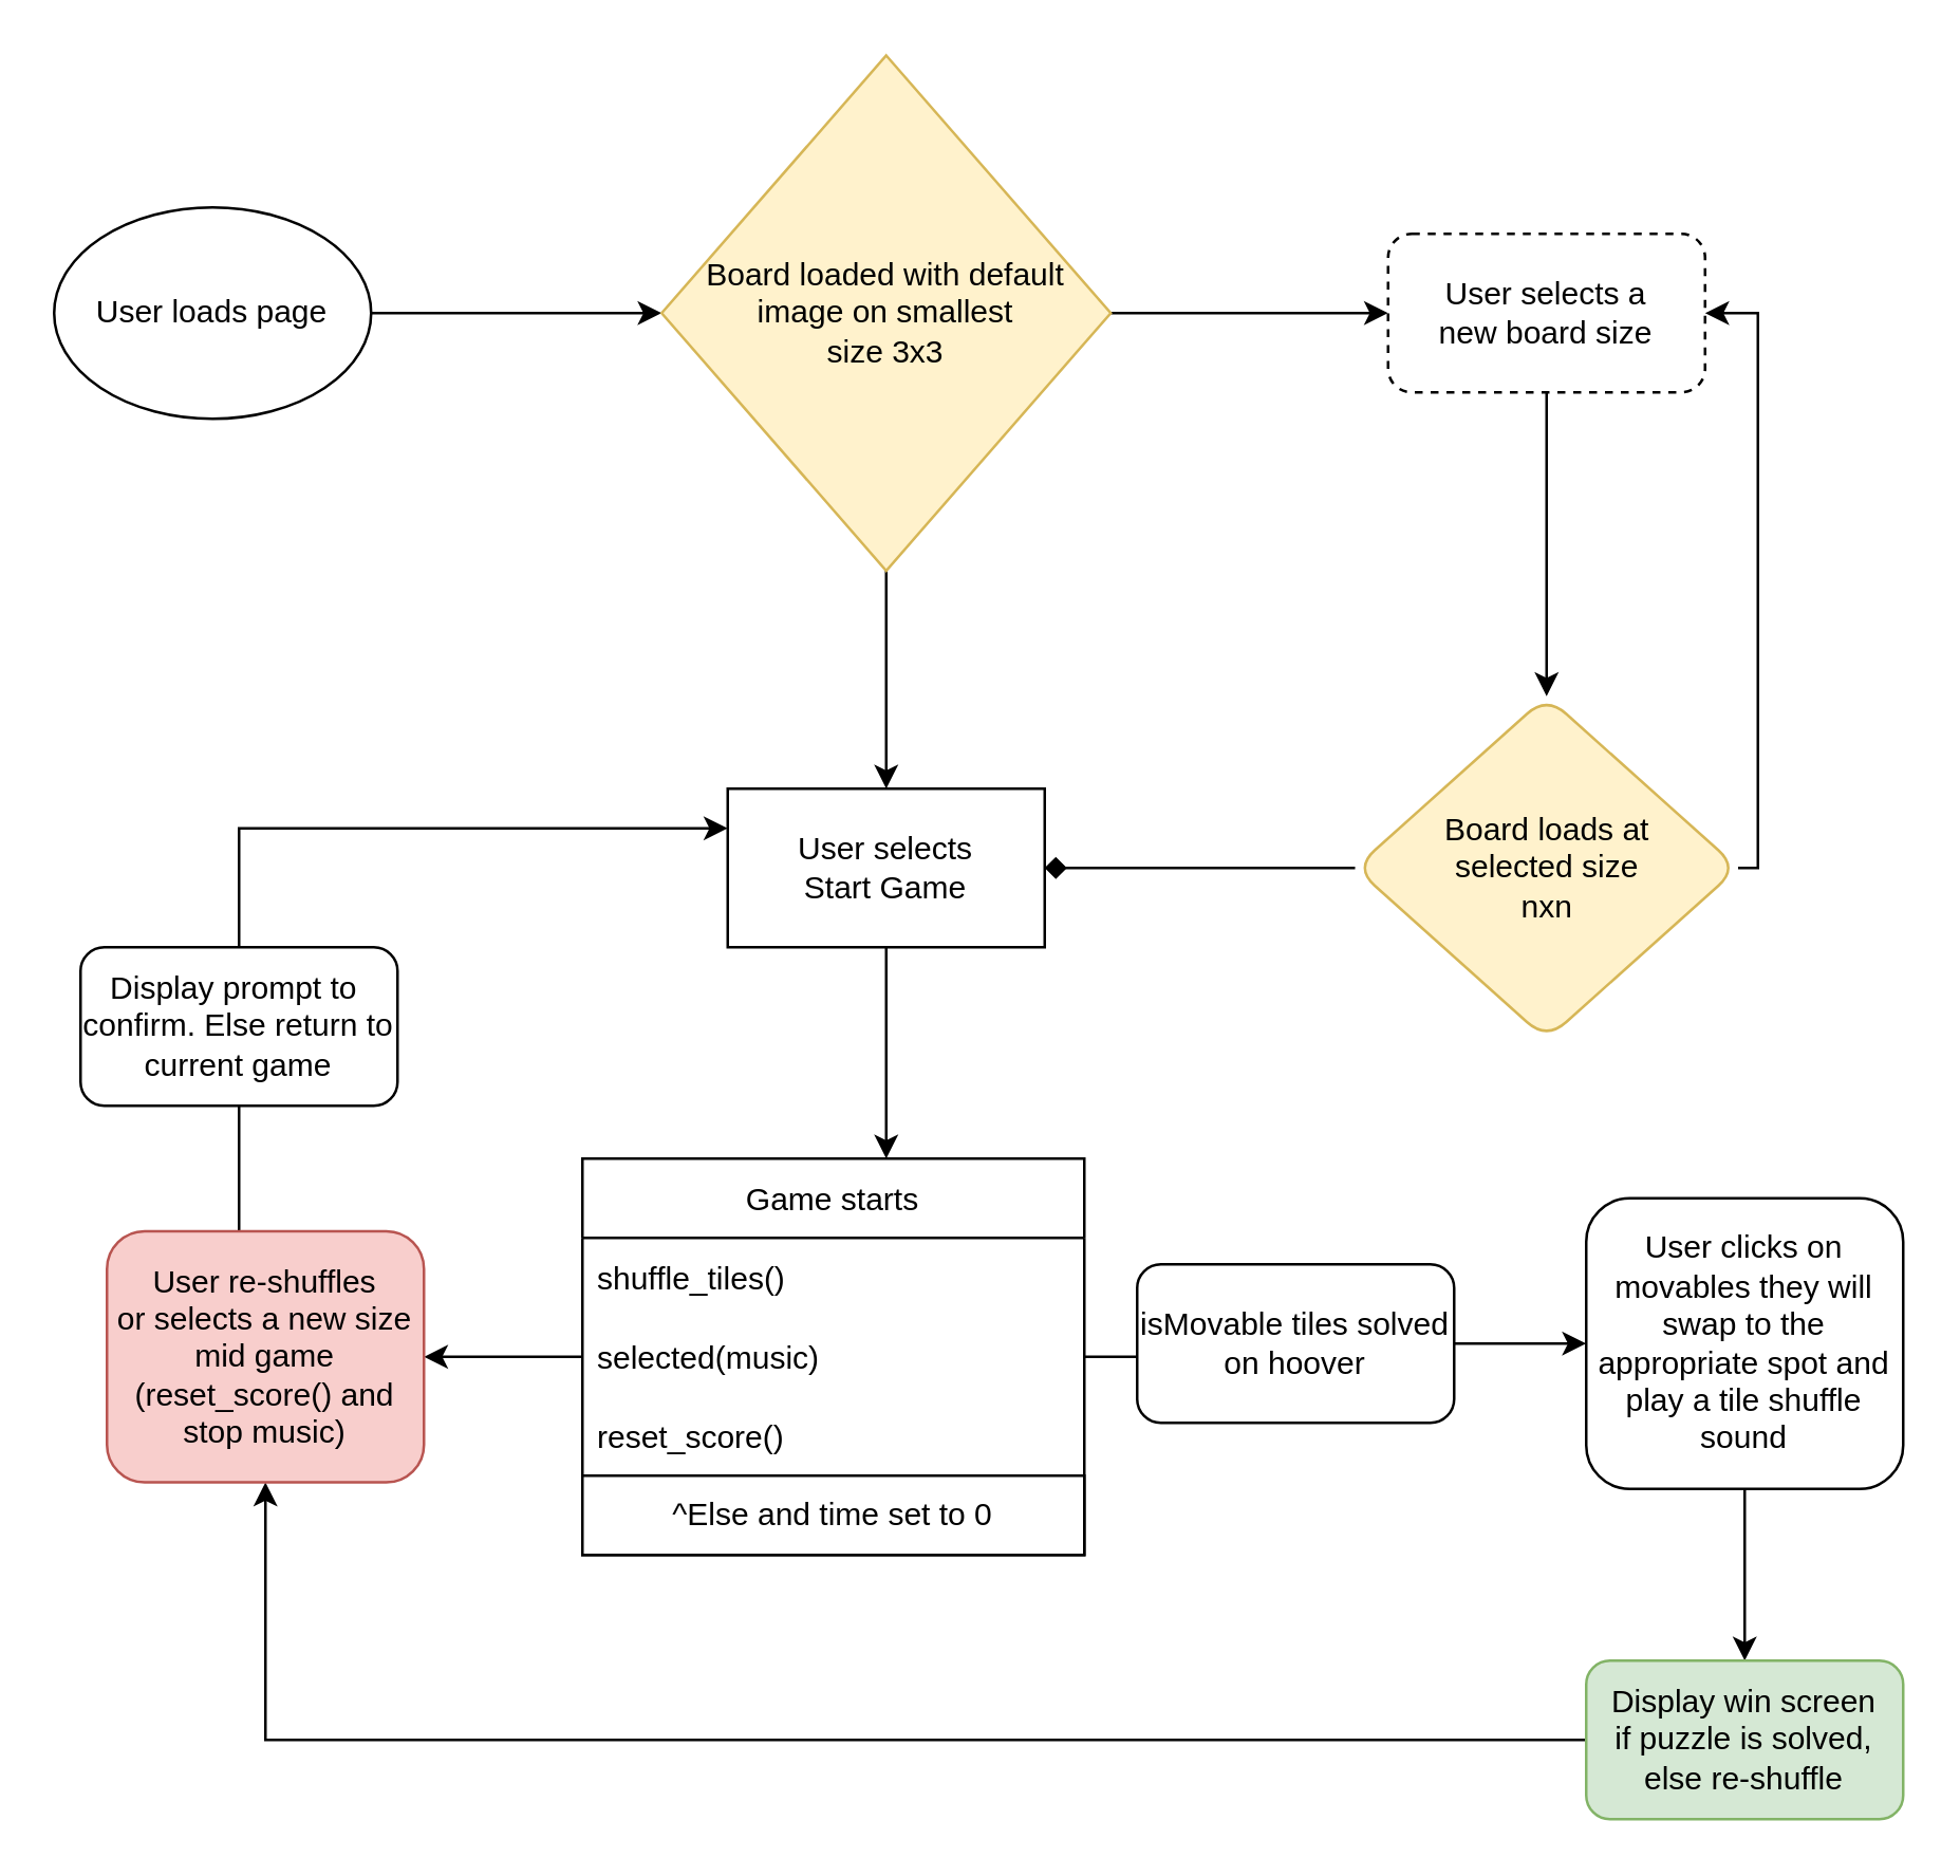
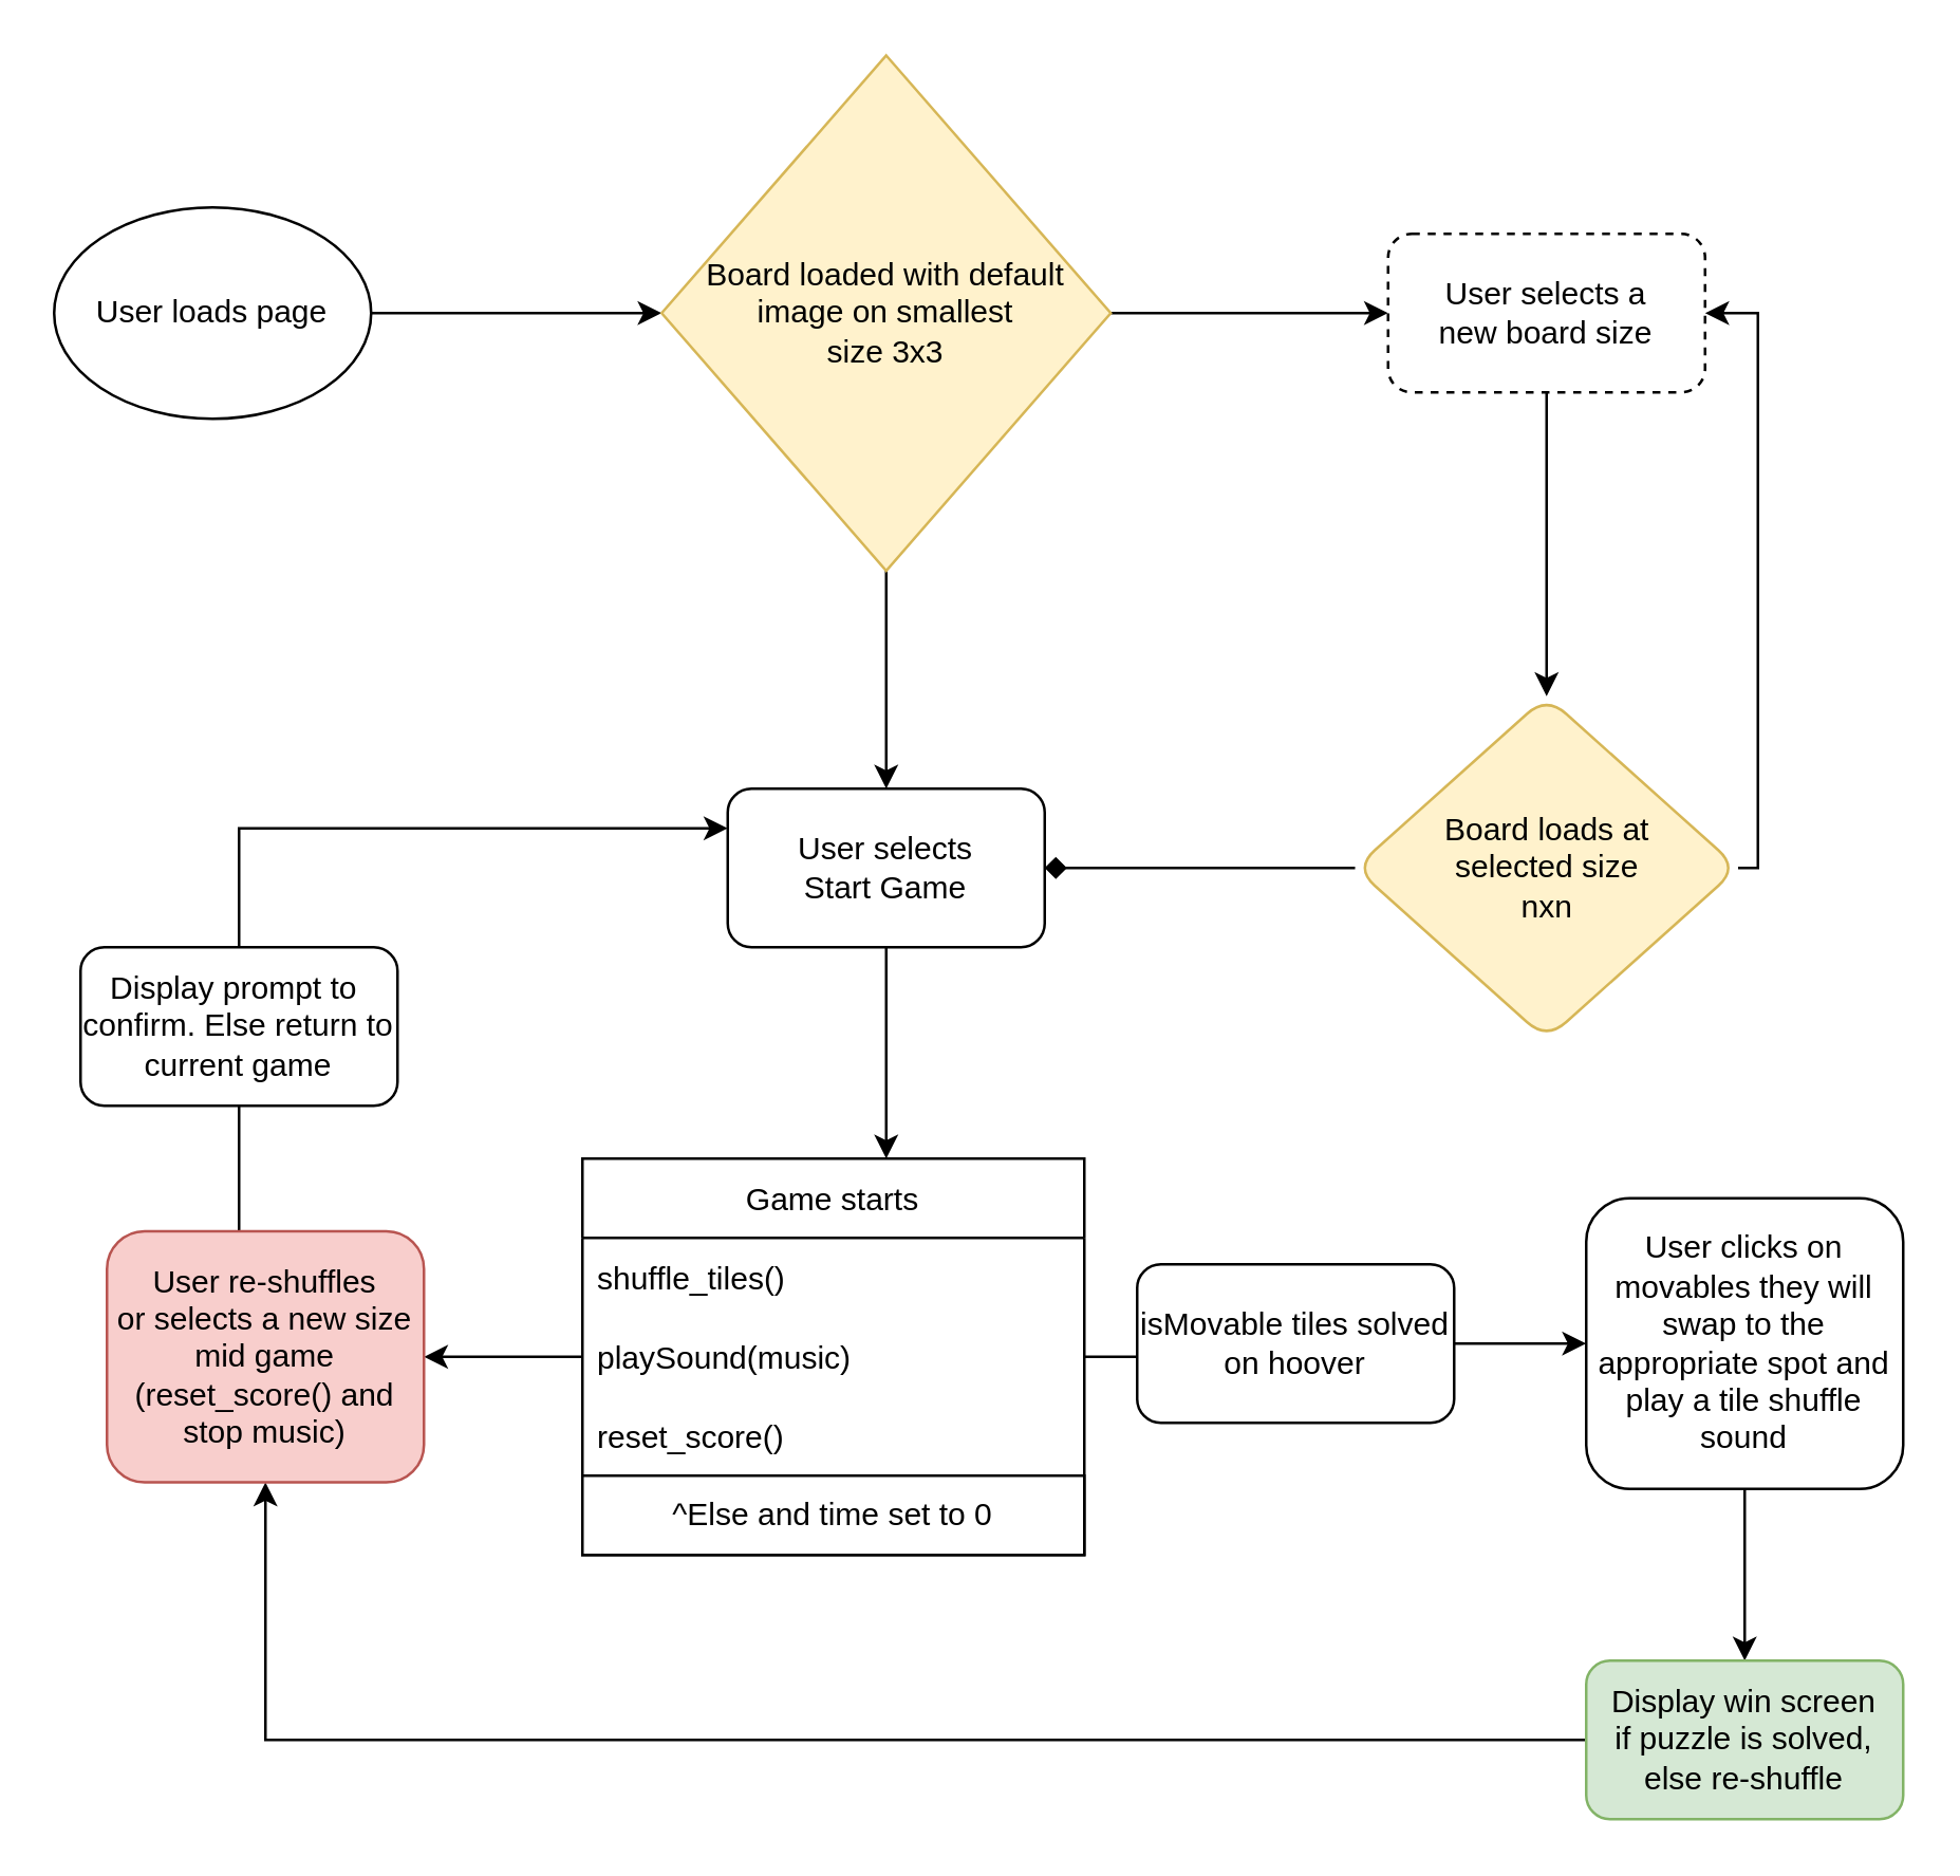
  <mxCell id="0" />
  <mxCell id="1" parent="0" />
  <mxCell id="2" value="" style="edgeStyle=orthogonalEdgeStyle;rounded=0;orthogonalLoop=1;jettySize=auto;html=1;" edge="1" parent="1" source="3" target="6"><mxGeometry relative="1" as="geometry" /></mxCell>
  <mxCell id="3" value="User loads page" style="ellipse;whiteSpace=wrap;html=1;" vertex="1" parent="1"><mxGeometry x="20" y="78" width="120" height="80" as="geometry" /></mxCell>
  <mxCell id="4" value="" style="edgeStyle=orthogonalEdgeStyle;rounded=0;orthogonalLoop=1;jettySize=auto;html=1;" edge="1" parent="1" source="6" target="8"><mxGeometry relative="1" as="geometry" /></mxCell>
  <mxCell id="5" value="" style="edgeStyle=orthogonalEdgeStyle;rounded=0;orthogonalLoop=1;jettySize=auto;html=1;" edge="1" parent="1" source="6" target="10"><mxGeometry relative="1" as="geometry" /></mxCell>
  <mxCell id="6" value="&lt;div&gt;Board loaded with default image on smallest&lt;/div&gt;&lt;div&gt;size 3x3&lt;br&gt;&lt;/div&gt;" style="rhombus;whiteSpace=wrap;html=1;fillColor=#fff2cc;strokeColor=#d6b656;" vertex="1" parent="1"><mxGeometry x="250" y="20.5" width="170" height="195" as="geometry" /></mxCell>
  <mxCell id="7" value="" style="edgeStyle=orthogonalEdgeStyle;rounded=0;orthogonalLoop=1;jettySize=auto;html=1;" edge="1" parent="1" source="8"><mxGeometry relative="1" as="geometry"><mxPoint x="335" y="438" as="targetPoint" /></mxGeometry></mxCell>
- <mxCell id="8" value="&lt;div&gt;User selects &lt;br&gt;&lt;/div&gt;&lt;div&gt;Start Game&lt;br&gt;&lt;/div&gt;" style="whiteSpace=wrap;html=1;rounded=0;" vertex="1" parent="1"><mxGeometry x="275" y="298" width="120" height="60" as="geometry" /></mxCell>
+ <mxCell id="8" value="&lt;div&gt;User selects &lt;br&gt;&lt;/div&gt;&lt;div&gt;Start Game&lt;br&gt;&lt;/div&gt;" style="rounded=1;whiteSpace=wrap;html=1;" vertex="1" parent="1"><mxGeometry x="275" y="298" width="120" height="60" as="geometry" /></mxCell>
  <mxCell id="9" value="" style="edgeStyle=orthogonalEdgeStyle;rounded=0;orthogonalLoop=1;jettySize=auto;html=1;" edge="1" parent="1" source="10" target="13"><mxGeometry relative="1" as="geometry" /></mxCell>
  <mxCell id="10" value="&lt;div&gt;User selects a &lt;br&gt;&lt;/div&gt;&lt;div&gt;new board size&lt;br&gt;&lt;/div&gt;" style="rounded=1;whiteSpace=wrap;html=1;dashed=1;" vertex="1" parent="1"><mxGeometry x="525" y="88" width="120" height="60" as="geometry" /></mxCell>
  <mxCell id="11" style="edgeStyle=orthogonalEdgeStyle;rounded=0;orthogonalLoop=1;jettySize=auto;html=1;entryX=1;entryY=0.5;entryDx=0;entryDy=0;endArrow=diamond;" edge="1" parent="1" source="13" target="8"><mxGeometry relative="1" as="geometry" /></mxCell>
  <mxCell id="12" style="edgeStyle=orthogonalEdgeStyle;rounded=0;orthogonalLoop=1;jettySize=auto;html=1;entryX=1;entryY=0.5;entryDx=0;entryDy=0;exitX=1;exitY=0.5;exitDx=0;exitDy=0;" edge="1" parent="1" source="13" target="10"><mxGeometry relative="1" as="geometry"><mxPoint x="710" y="118" as="targetPoint" /><Array as="points"><mxPoint x="665" y="328" /><mxPoint x="665" y="118" /></Array></mxGeometry></mxCell>
  <mxCell id="13" value="&lt;div&gt;Board loads at &lt;br&gt;&lt;/div&gt;&lt;div&gt;selected size&lt;/div&gt;&lt;div&gt;nxn&lt;br&gt;&lt;/div&gt;" style="rhombus;whiteSpace=wrap;html=1;rounded=1;fillColor=#fff2cc;strokeColor=#d6b656;" vertex="1" parent="1"><mxGeometry x="512.5" y="263" width="145" height="130" as="geometry" /></mxCell>
  <mxCell id="14" style="edgeStyle=orthogonalEdgeStyle;rounded=0;orthogonalLoop=1;jettySize=auto;html=1;exitX=1;exitY=0.5;exitDx=0;exitDy=0;" edge="1" parent="1" source="16"><mxGeometry relative="1" as="geometry"><mxPoint x="490" y="513" as="targetPoint" /></mxGeometry></mxCell>
  <mxCell id="15" value="" style="edgeStyle=orthogonalEdgeStyle;rounded=0;orthogonalLoop=1;jettySize=auto;html=1;" edge="1" parent="1" source="16" target="28"><mxGeometry relative="1" as="geometry" /></mxCell>
  <mxCell id="16" value="Game starts" style="swimlane;fontStyle=0;childLayout=stackLayout;horizontal=1;startSize=30;horizontalStack=0;resizeParent=1;resizeParentMax=0;resizeLast=0;collapsible=1;marginBottom=0;" vertex="1" parent="1"><mxGeometry x="220" y="438" width="190" height="150" as="geometry" /></mxCell>
  <mxCell id="17" value="shuffle_tiles()" style="text;strokeColor=none;fillColor=none;align=left;verticalAlign=middle;spacingLeft=4;spacingRight=4;overflow=hidden;points=[[0,0.5],[1,0.5]];portConstraint=eastwest;rotatable=0;" vertex="1" parent="16"><mxGeometry y="30" width="190" height="30" as="geometry" /></mxCell>
- <mxCell id="18" value="selected(music)" style="text;strokeColor=none;fillColor=none;align=left;verticalAlign=middle;spacingLeft=4;spacingRight=4;overflow=hidden;points=[[0,0.5],[1,0.5]];portConstraint=eastwest;rotatable=0;" vertex="1" parent="16"><mxGeometry y="60" width="190" height="30" as="geometry" /></mxCell>
+ <mxCell id="18" value="playSound(music)" style="text;strokeColor=none;fillColor=none;align=left;verticalAlign=middle;spacingLeft=4;spacingRight=4;overflow=hidden;points=[[0,0.5],[1,0.5]];portConstraint=eastwest;rotatable=0;" vertex="1" parent="16"><mxGeometry y="60" width="190" height="30" as="geometry" /></mxCell>
  <mxCell id="19" value="reset_score() " style="text;strokeColor=none;fillColor=none;align=left;verticalAlign=middle;spacingLeft=4;spacingRight=4;overflow=hidden;points=[[0,0.5],[1,0.5]];portConstraint=eastwest;rotatable=0;" vertex="1" parent="16"><mxGeometry y="90" width="190" height="30" as="geometry" /></mxCell>
  <mxCell id="20" value="^Else and time set to 0" style="rounded=0;whiteSpace=wrap;html=1;" vertex="1" parent="16"><mxGeometry y="120" width="190" height="30" as="geometry" /></mxCell>
  <mxCell id="21" value="" style="edgeStyle=orthogonalEdgeStyle;rounded=0;orthogonalLoop=1;jettySize=auto;html=1;" edge="1" parent="1" source="22" target="24"><mxGeometry relative="1" as="geometry" /></mxCell>
  <mxCell id="22" value="isMovable tiles solved on hoover" style="rounded=1;whiteSpace=wrap;html=1;" vertex="1" parent="1"><mxGeometry x="430" y="478" width="120" height="60" as="geometry" /></mxCell>
  <mxCell id="23" style="edgeStyle=orthogonalEdgeStyle;rounded=0;orthogonalLoop=1;jettySize=auto;html=1;exitX=0.5;exitY=1;exitDx=0;exitDy=0;" edge="1" parent="1" source="24" target="26"><mxGeometry relative="1" as="geometry" /></mxCell>
  <mxCell id="24" value="User clicks on movables they will swap to the appropriate spot and play a tile shuffle sound" style="whiteSpace=wrap;html=1;rounded=1;" vertex="1" parent="1"><mxGeometry x="600" y="453" width="120" height="110" as="geometry" /></mxCell>
  <mxCell id="25" style="edgeStyle=orthogonalEdgeStyle;rounded=0;orthogonalLoop=1;jettySize=auto;html=1;" edge="1" parent="1" source="26" target="28"><mxGeometry relative="1" as="geometry" /></mxCell>
  <mxCell id="26" value="&lt;div&gt;Display win screen&lt;/div&gt;&lt;div&gt;if puzzle is solved,&lt;/div&gt;&lt;div&gt;else re-shuffle&lt;br&gt;&lt;/div&gt;" style="rounded=1;whiteSpace=wrap;html=1;fillColor=#d5e8d4;strokeColor=#82b366;" vertex="1" parent="1"><mxGeometry x="600" y="628" width="120" height="60" as="geometry" /></mxCell>
  <mxCell id="27" style="edgeStyle=orthogonalEdgeStyle;rounded=0;orthogonalLoop=1;jettySize=auto;html=1;entryX=0;entryY=0.25;entryDx=0;entryDy=0;" edge="1" parent="1" source="28" target="8"><mxGeometry relative="1" as="geometry"><mxPoint x="100" y="318" as="targetPoint" /><Array as="points"><mxPoint x="90" y="313" /></Array></mxGeometry></mxCell>
  <mxCell id="28" value="&lt;div&gt;User re-shuffles&lt;/div&gt;&lt;div&gt;or selects a new size &lt;br&gt;&lt;/div&gt;&lt;div&gt;mid game&lt;/div&gt;&lt;div&gt;(reset_score() and stop music)&lt;br&gt;&lt;/div&gt;" style="rounded=1;whiteSpace=wrap;html=1;fontStyle=0;startSize=30;fillColor=#f8cecc;strokeColor=#b85450;" vertex="1" parent="1"><mxGeometry x="40" y="465.5" width="120" height="95" as="geometry" /></mxCell>
  <mxCell id="29" value="Display prompt to&amp;nbsp; confirm. Else return to current game" style="rounded=1;whiteSpace=wrap;html=1;" vertex="1" parent="1"><mxGeometry x="30" y="358" width="120" height="60" as="geometry" /></mxCell>
